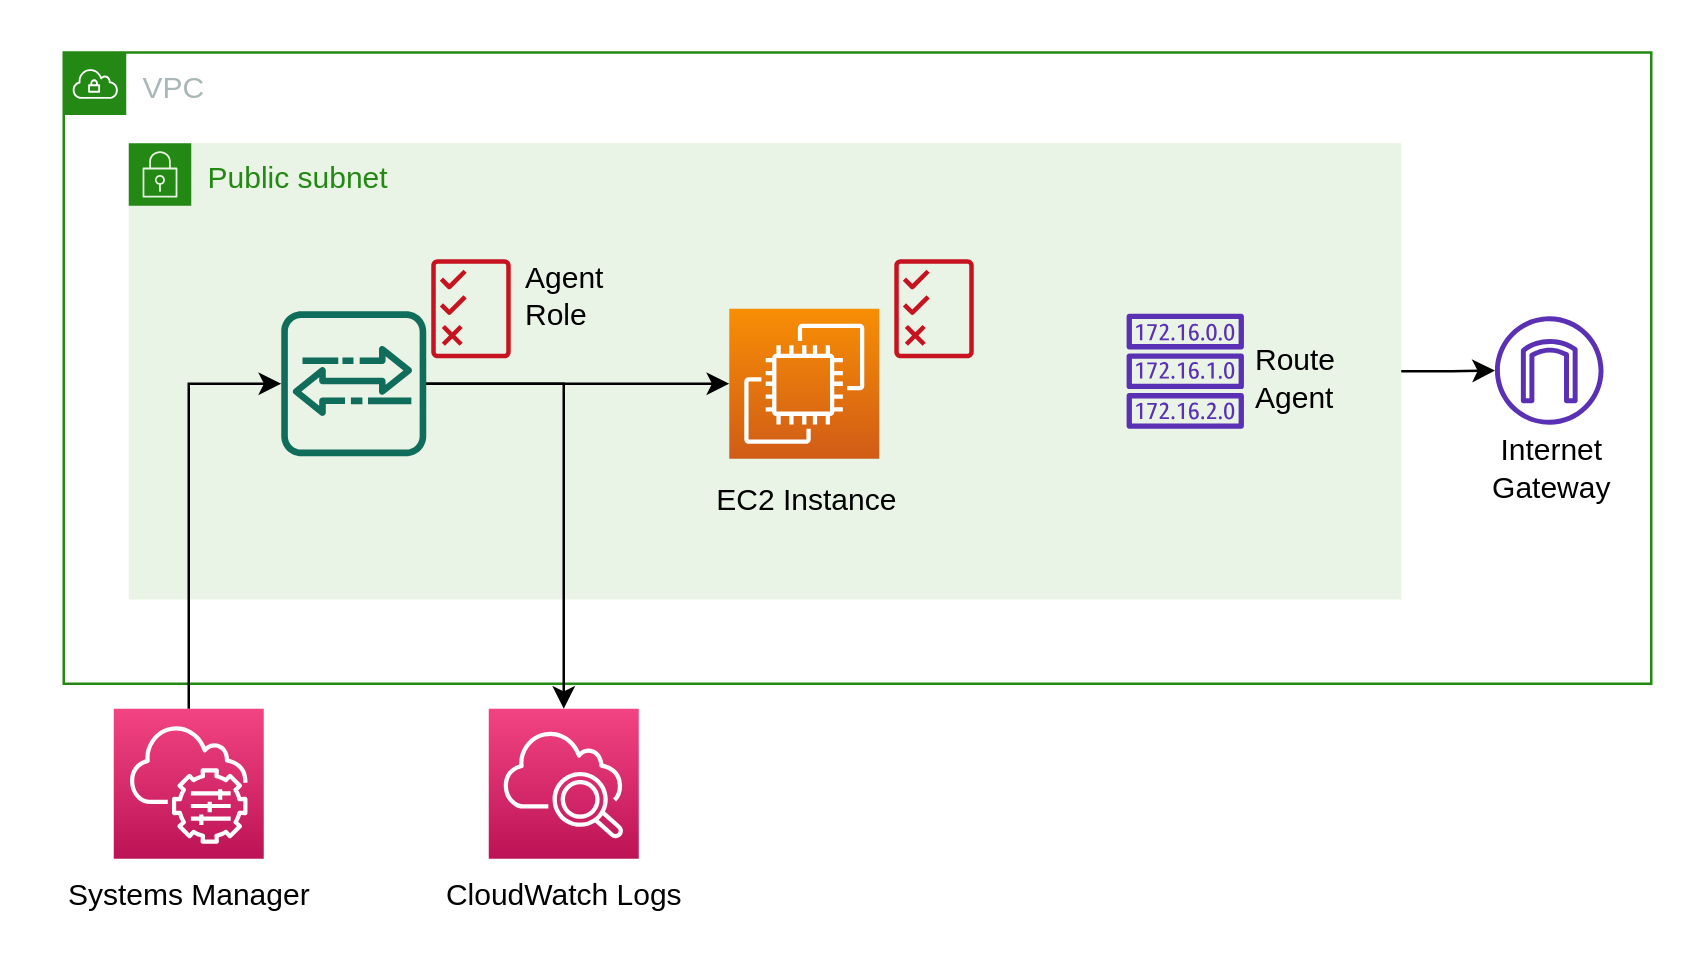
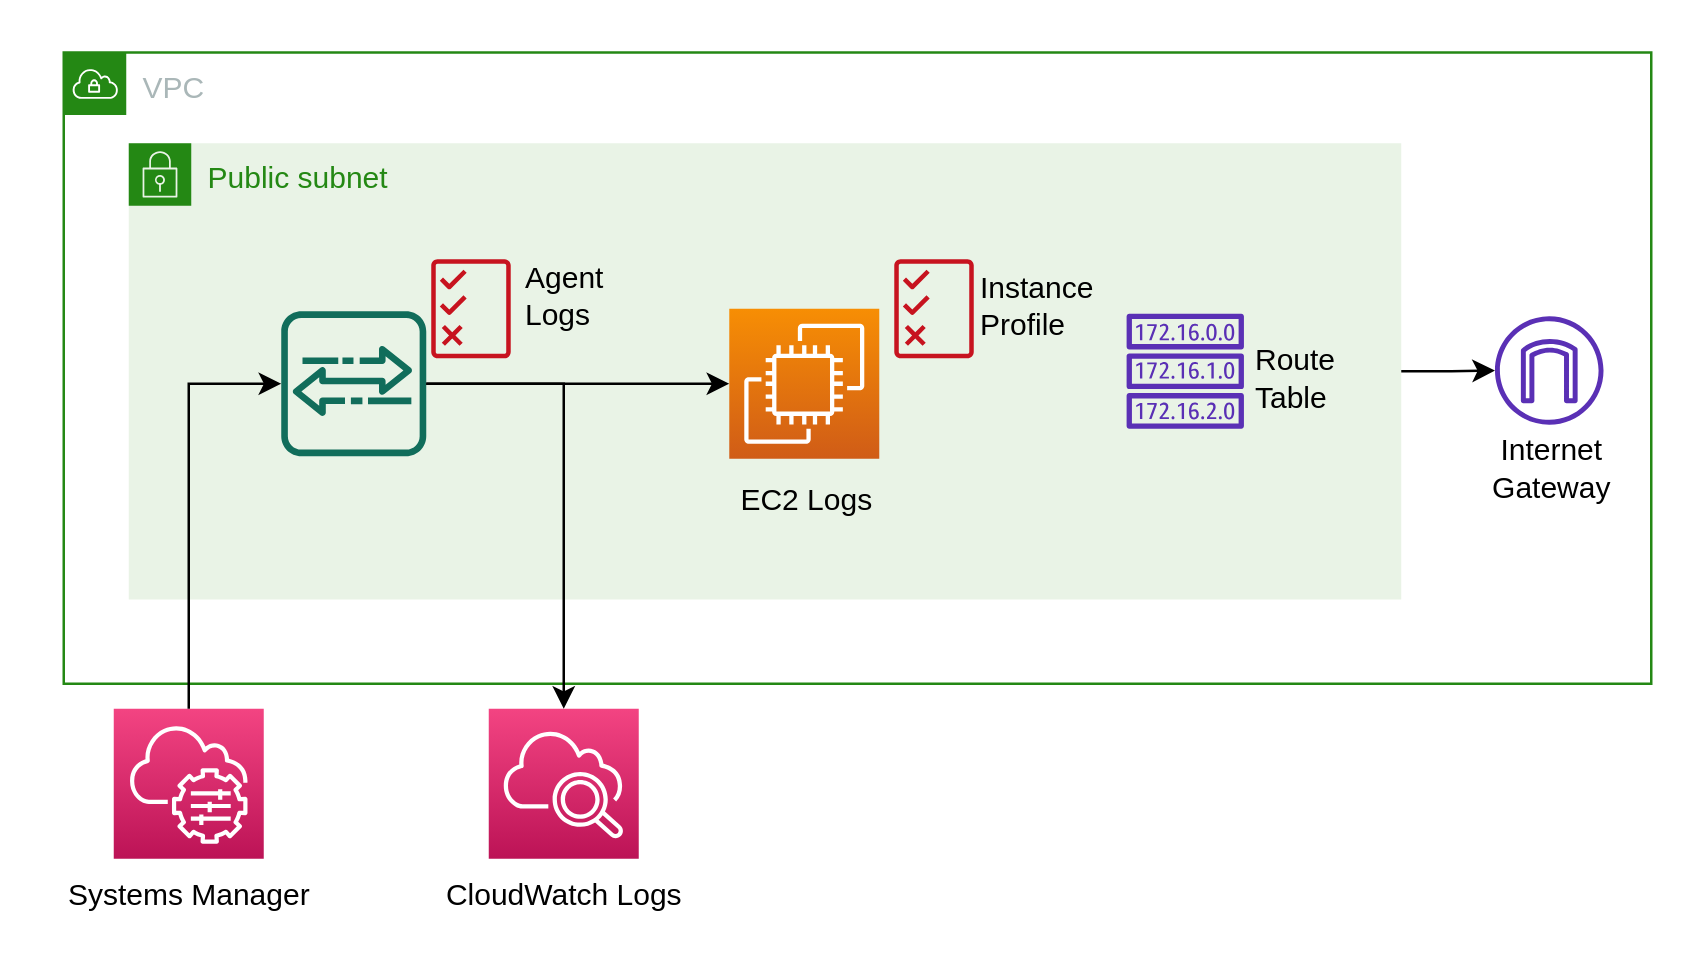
  <mxCell id="0" />
  <mxCell id="1" parent="0" />
  <mxCell id="2" value="VPC" style="points=[[0,0],[0.25,0],[0.5,0],[0.75,0],[1,0],[1,0.25],[1,0.5],[1,0.75],[1,1],[0.75,1],[0.5,1],[0.25,1],[0,1],[0,0.75],[0,0.5],[0,0.25]];outlineConnect=0;gradientColor=none;html=1;whiteSpace=wrap;fontSize=12;fontStyle=0;shape=mxgraph.aws4.group;grIcon=mxgraph.aws4.group_vpc;strokeColor=#248814;fillColor=none;verticalAlign=top;align=left;spacingLeft=30;fontColor=#AAB7B8;dashed=0;" parent="1" vertex="1"><mxGeometry x="25" y="20.5" width="635" height="252.5" as="geometry" /></mxCell>
  <mxCell id="3" value="Public subnet" style="points=[[0,0],[0.25,0],[0.5,0],[0.75,0],[1,0],[1,0.25],[1,0.5],[1,0.75],[1,1],[0.75,1],[0.5,1],[0.25,1],[0,1],[0,0.75],[0,0.5],[0,0.25]];outlineConnect=0;gradientColor=none;html=1;whiteSpace=wrap;fontSize=12;fontStyle=0;shape=mxgraph.aws4.group;grIcon=mxgraph.aws4.group_security_group;grStroke=0;strokeColor=#248814;fillColor=#E9F3E6;verticalAlign=top;align=left;spacingLeft=30;fontColor=#248814;dashed=0;" parent="1" vertex="1"><mxGeometry x="51" y="56.75" width="509" height="182.5" as="geometry" /></mxCell>
  <mxCell id="4" style="edgeStyle=orthogonalEdgeStyle;rounded=0;orthogonalLoop=1;jettySize=auto;html=1;exitX=1;exitY=0.5;exitDx=0;exitDy=0;" parent="1" source="3" target="12" edge="1"><mxGeometry relative="1" as="geometry" /></mxCell>
  <mxCell id="5" value="" style="group" parent="1" vertex="1" connectable="0"><mxGeometry x="450" y="125" width="100" height="46" as="geometry" /></mxCell>
  <mxCell id="6" value="" style="outlineConnect=0;fontColor=#232F3E;gradientColor=none;fillColor=#5A30B5;strokeColor=none;dashed=0;verticalLabelPosition=bottom;verticalAlign=top;align=center;html=1;fontSize=12;fontStyle=0;aspect=fixed;pointerEvents=1;shape=mxgraph.aws4.route_table;" parent="5" vertex="1"><mxGeometry width="47.21" height="46" as="geometry" /></mxCell>
- <mxCell id="7" value="Route &lt;br&gt;Agent" style="text;html=1;resizable=0;autosize=1;align=left;verticalAlign=middle;points=[];fillColor=none;strokeColor=none;rounded=0;" parent="5" vertex="1"><mxGeometry x="50" y="10.5" width="50" height="30" as="geometry" /></mxCell>
+ <mxCell id="7" value="Route &lt;br&gt;Table" style="text;html=1;resizable=0;autosize=1;align=left;verticalAlign=middle;points=[];fillColor=none;strokeColor=none;rounded=0;" parent="5" vertex="1"><mxGeometry x="50" y="10.5" width="50" height="30" as="geometry" /></mxCell>
  <mxCell id="8" value="f" style="group" parent="1" vertex="1" connectable="0"><mxGeometry x="170" y="283" width="110" height="85" as="geometry" /></mxCell>
  <mxCell id="9" value="" style="outlineConnect=0;fontColor=#232F3E;gradientColor=#F34482;gradientDirection=north;fillColor=#BC1356;strokeColor=#ffffff;dashed=0;verticalLabelPosition=bottom;verticalAlign=top;align=center;html=1;fontSize=12;fontStyle=0;aspect=fixed;shape=mxgraph.aws4.resourceIcon;resIcon=mxgraph.aws4.cloudwatch_2;" parent="8" vertex="1"><mxGeometry x="25" width="60" height="60" as="geometry" /></mxCell>
  <mxCell id="10" value="CloudWatch Logs" style="text;html=1;resizable=0;autosize=1;align=center;verticalAlign=middle;points=[];fillColor=none;strokeColor=none;rounded=0;" parent="8" vertex="1"><mxGeometry y="65" width="110" height="20" as="geometry" /></mxCell>
  <mxCell id="11" value="" style="group" parent="1" vertex="1" connectable="0"><mxGeometry x="590" y="126" width="60" height="76.421" as="geometry" /></mxCell>
  <mxCell id="12" value="" style="outlineConnect=0;fontColor=#232F3E;fillColor=#5A30B5;strokeColor=none;dashed=0;verticalLabelPosition=bottom;verticalAlign=top;align=center;html=1;fontSize=12;fontStyle=0;aspect=fixed;pointerEvents=1;shape=mxgraph.aws4.internet_gateway;sketch=0;" parent="11" vertex="1"><mxGeometry x="7.486" width="43.421" height="43.421" as="geometry" /></mxCell>
  <mxCell id="13" value="Internet&lt;br&gt;Gateway" style="text;html=1;resizable=0;autosize=1;align=center;verticalAlign=middle;points=[];fillColor=none;strokeColor=none;rounded=0;" parent="11" vertex="1"><mxGeometry y="46.421" width="60" height="30" as="geometry" /></mxCell>
  <mxCell id="14" value="" style="group" vertex="1" connectable="0" parent="1"><mxGeometry x="277.21" y="103" width="172.79" height="107" as="geometry" /></mxCell>
  <mxCell id="15" value="" style="group" parent="14" vertex="1" connectable="0"><mxGeometry y="20" width="90" height="87" as="geometry" /></mxCell>
  <mxCell id="16" value="" style="outlineConnect=0;fontColor=#232F3E;gradientColor=#F78E04;gradientDirection=north;fillColor=#D05C17;strokeColor=#ffffff;dashed=0;verticalLabelPosition=bottom;verticalAlign=top;align=center;html=1;fontSize=12;fontStyle=0;aspect=fixed;shape=mxgraph.aws4.resourceIcon;resIcon=mxgraph.aws4.ec2;" parent="15" vertex="1"><mxGeometry x="14" width="60" height="60" as="geometry" /></mxCell>
- <mxCell id="17" value="&lt;div&gt;&lt;span&gt;EC2 Instance&lt;/span&gt;&lt;/div&gt;" style="text;html=1;resizable=0;autosize=1;align=center;verticalAlign=middle;points=[];fillColor=none;strokeColor=none;rounded=0;" parent="15" vertex="1"><mxGeometry y="67" width="90" height="20" as="geometry" /></mxCell>
+ <mxCell id="17" value="&lt;div&gt;&lt;span&gt;EC2 Logs&lt;/span&gt;&lt;/div&gt;" style="text;html=1;resizable=0;autosize=1;align=center;verticalAlign=middle;points=[];fillColor=none;strokeColor=none;rounded=0;" parent="15" vertex="1"><mxGeometry y="67" width="90" height="20" as="geometry" /></mxCell>
  <mxCell id="18" value="" style="group" parent="14" vertex="1" connectable="0"><mxGeometry x="80" width="92.79" height="40" as="geometry" /></mxCell>
  <mxCell id="19" value="" style="outlineConnect=0;fontColor=#232F3E;gradientColor=none;fillColor=#C7131F;strokeColor=none;dashed=0;verticalLabelPosition=bottom;verticalAlign=top;align=center;html=1;fontSize=12;fontStyle=0;aspect=fixed;pointerEvents=1;shape=mxgraph.aws4.permissions;" parent="18" vertex="1"><mxGeometry width="31.79" height="40" as="geometry" /></mxCell>
+ <mxCell id="20" value="Instance&lt;br&gt;&lt;div&gt;&lt;span&gt;Profile&lt;/span&gt;&lt;/div&gt;" style="text;html=1;resizable=0;autosize=1;align=left;verticalAlign=middle;points=[];fillColor=none;strokeColor=none;rounded=0;" parent="18" vertex="1"><mxGeometry x="32.79" y="4" width="60" height="30" as="geometry" /></mxCell>
  <mxCell id="21" value="" style="group" vertex="1" connectable="0" parent="1"><mxGeometry x="20" y="283" width="110" height="85" as="geometry" /></mxCell>
  <mxCell id="22" value="" style="outlineConnect=0;fontColor=#232F3E;gradientColor=#F34482;gradientDirection=north;fillColor=#BC1356;strokeColor=#ffffff;dashed=0;verticalLabelPosition=bottom;verticalAlign=top;align=center;html=1;fontSize=12;fontStyle=0;aspect=fixed;shape=mxgraph.aws4.resourceIcon;resIcon=mxgraph.aws4.systems_manager;" vertex="1" parent="21"><mxGeometry x="25" width="60" height="60" as="geometry" /></mxCell>
  <mxCell id="23" value="Systems Manager" style="text;html=1;resizable=0;autosize=1;align=center;verticalAlign=middle;points=[];fillColor=none;strokeColor=none;rounded=0;" vertex="1" parent="21"><mxGeometry y="65" width="110" height="20" as="geometry" /></mxCell>
  <mxCell id="24" value="" style="group" vertex="1" connectable="0" parent="1"><mxGeometry x="100" y="124" width="80" height="90" as="geometry" /></mxCell>
  <mxCell id="25" value="" style="outlineConnect=0;fontColor=#232F3E;gradientColor=none;fillColor=#116D5B;strokeColor=none;dashed=0;verticalLabelPosition=bottom;verticalAlign=top;align=center;html=1;fontSize=12;fontStyle=0;aspect=fixed;shape=mxgraph.aws4.agent2;" vertex="1" parent="24"><mxGeometry x="12" width="58" height="58" as="geometry" /></mxCell>
  <mxCell id="26" value="" style="group" vertex="1" connectable="0" parent="1"><mxGeometry x="140" y="103" width="86.21" height="40" as="geometry" /></mxCell>
- <mxCell id="27" value="Agent&lt;br&gt;Role" style="text;html=1;resizable=0;autosize=1;align=left;verticalAlign=middle;points=[];fillColor=none;strokeColor=none;rounded=0;" parent="26" vertex="1"><mxGeometry x="68.21" width="50" height="30" as="geometry" /></mxCell>
+ <mxCell id="27" value="Agent&lt;br&gt;Logs" style="text;html=1;resizable=0;autosize=1;align=left;verticalAlign=middle;points=[];fillColor=none;strokeColor=none;rounded=0;" parent="26" vertex="1"><mxGeometry x="68.21" width="50" height="30" as="geometry" /></mxCell>
  <mxCell id="28" value="" style="outlineConnect=0;fontColor=#232F3E;gradientColor=none;fillColor=#C7131F;strokeColor=none;dashed=0;verticalLabelPosition=bottom;verticalAlign=top;align=center;html=1;fontSize=12;fontStyle=0;aspect=fixed;pointerEvents=1;shape=mxgraph.aws4.permissions;" parent="26" vertex="1"><mxGeometry x="32" width="31.79" height="40" as="geometry" /></mxCell>
  <mxCell id="29" style="edgeStyle=orthogonalEdgeStyle;rounded=0;orthogonalLoop=1;jettySize=auto;html=1;" edge="1" parent="1" source="25" target="16"><mxGeometry relative="1" as="geometry" /></mxCell>
  <mxCell id="30" style="edgeStyle=orthogonalEdgeStyle;rounded=0;orthogonalLoop=1;jettySize=auto;html=1;" edge="1" parent="1" source="25" target="9"><mxGeometry relative="1" as="geometry" /></mxCell>
  <mxCell id="31" style="edgeStyle=orthogonalEdgeStyle;rounded=0;orthogonalLoop=1;jettySize=auto;html=1;startArrow=classic;startFill=1;endArrow=none;endFill=0;" edge="1" parent="1" source="25" target="22"><mxGeometry relative="1" as="geometry" /></mxCell>
